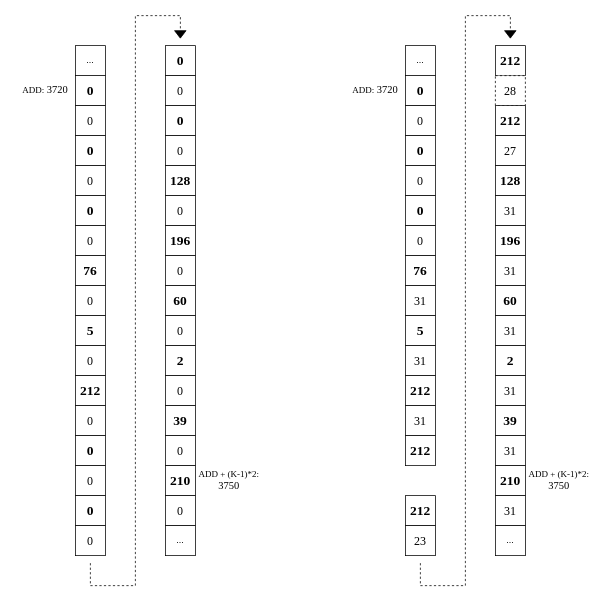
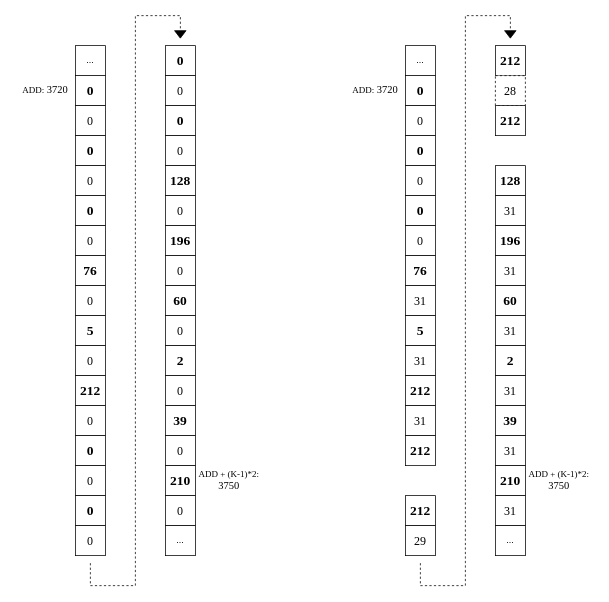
  <mxCell id="0" />
  <mxCell id="1" parent="0" />
  <mxCell id="2" value="&lt;font size=&quot;1&quot; face=&quot;Times New Roman&quot;&gt;&lt;b style=&quot;font-size: 18px;&quot;&gt;0&lt;/b&gt;&lt;/font&gt;" style="whiteSpace=wrap;html=1;aspect=fixed;" vertex="1" parent="1"><mxGeometry x="100" y="100" width="40" height="40" as="geometry" /></mxCell>
  <mxCell id="3" value="..." style="whiteSpace=wrap;html=1;aspect=fixed;" vertex="1" parent="1"><mxGeometry x="100" y="60" width="40" height="40" as="geometry" /></mxCell>
  <mxCell id="4" value="&lt;font style=&quot;font-size: 16px;&quot; face=&quot;Times New Roman&quot;&gt;0&lt;/font&gt;" style="whiteSpace=wrap;html=1;aspect=fixed;" vertex="1" parent="1"><mxGeometry x="100" y="140" width="40" height="40" as="geometry" /></mxCell>
  <mxCell id="5" value="&lt;font size=&quot;1&quot; face=&quot;Times New Roman&quot;&gt;&lt;b style=&quot;font-size: 18px;&quot;&gt;0&lt;/b&gt;&lt;/font&gt;" style="whiteSpace=wrap;html=1;aspect=fixed;" vertex="1" parent="1"><mxGeometry x="100" y="180" width="40" height="40" as="geometry" /></mxCell>
  <mxCell id="6" value="&lt;font style=&quot;font-size: 16px;&quot; face=&quot;Times New Roman&quot;&gt;0&lt;/font&gt;" style="whiteSpace=wrap;html=1;aspect=fixed;" vertex="1" parent="1"><mxGeometry x="100" y="220" width="40" height="40" as="geometry" /></mxCell>
  <mxCell id="7" value="&lt;font size=&quot;1&quot; face=&quot;Times New Roman&quot;&gt;&lt;b style=&quot;font-size: 18px;&quot;&gt;0&lt;/b&gt;&lt;/font&gt;" style="whiteSpace=wrap;html=1;aspect=fixed;" vertex="1" parent="1"><mxGeometry x="100" y="260" width="40" height="40" as="geometry" /></mxCell>
  <mxCell id="8" value="&lt;font style=&quot;font-size: 16px;&quot; face=&quot;Times New Roman&quot;&gt;0&lt;/font&gt;" style="whiteSpace=wrap;html=1;aspect=fixed;" vertex="1" parent="1"><mxGeometry x="100" y="300" width="40" height="40" as="geometry" /></mxCell>
  <mxCell id="9" value="&lt;font size=&quot;1&quot; face=&quot;Times New Roman&quot;&gt;&lt;b style=&quot;font-size: 18px;&quot;&gt;76&lt;/b&gt;&lt;/font&gt;" style="whiteSpace=wrap;html=1;aspect=fixed;" vertex="1" parent="1"><mxGeometry x="100" y="340" width="40" height="40" as="geometry" /></mxCell>
  <mxCell id="10" value="&lt;font style=&quot;font-size: 16px;&quot; face=&quot;Times New Roman&quot;&gt;0&lt;/font&gt;" style="whiteSpace=wrap;html=1;aspect=fixed;" vertex="1" parent="1"><mxGeometry x="100" y="380" width="40" height="40" as="geometry" /></mxCell>
  <mxCell id="11" value="&lt;font size=&quot;1&quot; face=&quot;Times New Roman&quot;&gt;&lt;b style=&quot;font-size: 18px;&quot;&gt;5&lt;/b&gt;&lt;/font&gt;" style="whiteSpace=wrap;html=1;aspect=fixed;" vertex="1" parent="1"><mxGeometry x="100" y="420" width="40" height="40" as="geometry" /></mxCell>
  <mxCell id="12" value="&lt;font style=&quot;font-size: 16px;&quot; face=&quot;Times New Roman&quot;&gt;0&lt;/font&gt;" style="whiteSpace=wrap;html=1;aspect=fixed;" vertex="1" parent="1"><mxGeometry x="100" y="460" width="40" height="40" as="geometry" /></mxCell>
  <mxCell id="13" value="&lt;font size=&quot;1&quot; face=&quot;Times New Roman&quot;&gt;&lt;b style=&quot;font-size: 18px;&quot;&gt;212&lt;/b&gt;&lt;/font&gt;" style="whiteSpace=wrap;html=1;aspect=fixed;" vertex="1" parent="1"><mxGeometry x="100" y="500" width="40" height="40" as="geometry" /></mxCell>
  <mxCell id="14" value="&lt;font style=&quot;font-size: 16px;&quot; face=&quot;Times New Roman&quot;&gt;0&lt;/font&gt;" style="whiteSpace=wrap;html=1;aspect=fixed;" vertex="1" parent="1"><mxGeometry x="100" y="540" width="40" height="40" as="geometry" /></mxCell>
  <mxCell id="15" value="&lt;font size=&quot;1&quot; face=&quot;Times New Roman&quot;&gt;&lt;b style=&quot;font-size: 18px;&quot;&gt;0&lt;/b&gt;&lt;/font&gt;" style="whiteSpace=wrap;html=1;aspect=fixed;" vertex="1" parent="1"><mxGeometry x="100" y="580" width="40" height="40" as="geometry" /></mxCell>
  <mxCell id="16" value="&lt;font style=&quot;font-size: 16px;&quot; face=&quot;Times New Roman&quot;&gt;0&lt;/font&gt;" style="whiteSpace=wrap;html=1;aspect=fixed;" vertex="1" parent="1"><mxGeometry x="100" y="620" width="40" height="40" as="geometry" /></mxCell>
  <mxCell id="17" value="&lt;font size=&quot;1&quot; face=&quot;Times New Roman&quot;&gt;&lt;b style=&quot;font-size: 18px;&quot;&gt;0&lt;/b&gt;&lt;/font&gt;" style="whiteSpace=wrap;html=1;aspect=fixed;" vertex="1" parent="1"><mxGeometry x="100" y="660" width="40" height="40" as="geometry" /></mxCell>
  <mxCell id="18" value="&lt;font style=&quot;font-size: 16px;&quot; face=&quot;Times New Roman&quot;&gt;0&lt;/font&gt;" style="whiteSpace=wrap;html=1;aspect=fixed;" vertex="1" parent="1"><mxGeometry x="100" y="700" width="40" height="40" as="geometry" /></mxCell>
  <mxCell id="19" value="&lt;font size=&quot;1&quot; face=&quot;Times New Roman&quot;&gt;&lt;b style=&quot;font-size: 18px;&quot;&gt;0&lt;/b&gt;&lt;/font&gt;" style="whiteSpace=wrap;html=1;aspect=fixed;" vertex="1" parent="1"><mxGeometry x="220" y="60" width="40" height="40" as="geometry" /></mxCell>
  <mxCell id="20" value="&lt;font style=&quot;font-size: 16px;&quot; face=&quot;Times New Roman&quot;&gt;0&lt;/font&gt;" style="whiteSpace=wrap;html=1;aspect=fixed;" vertex="1" parent="1"><mxGeometry x="220" y="100" width="40" height="40" as="geometry" /></mxCell>
  <mxCell id="21" value="&lt;font size=&quot;1&quot; face=&quot;Times New Roman&quot;&gt;&lt;b style=&quot;font-size: 18px;&quot;&gt;0&lt;/b&gt;&lt;/font&gt;" style="whiteSpace=wrap;html=1;aspect=fixed;" vertex="1" parent="1"><mxGeometry x="220" y="140" width="40" height="40" as="geometry" /></mxCell>
  <mxCell id="22" value="&lt;font style=&quot;font-size: 16px;&quot; face=&quot;Times New Roman&quot;&gt;0&lt;/font&gt;" style="whiteSpace=wrap;html=1;aspect=fixed;" vertex="1" parent="1"><mxGeometry x="220" y="180" width="40" height="40" as="geometry" /></mxCell>
  <mxCell id="23" value="&lt;font size=&quot;1&quot; face=&quot;Times New Roman&quot;&gt;&lt;b style=&quot;font-size: 18px;&quot;&gt;128&lt;/b&gt;&lt;/font&gt;" style="whiteSpace=wrap;html=1;aspect=fixed;" vertex="1" parent="1"><mxGeometry x="220" y="220" width="40" height="40" as="geometry" /></mxCell>
  <mxCell id="24" value="&lt;font style=&quot;font-size: 16px;&quot; face=&quot;Times New Roman&quot;&gt;0&lt;/font&gt;" style="whiteSpace=wrap;html=1;aspect=fixed;" vertex="1" parent="1"><mxGeometry x="220" y="260" width="40" height="40" as="geometry" /></mxCell>
  <mxCell id="25" value="&lt;font size=&quot;1&quot; face=&quot;Times New Roman&quot;&gt;&lt;b style=&quot;font-size: 18px;&quot;&gt;196&lt;/b&gt;&lt;/font&gt;" style="whiteSpace=wrap;html=1;aspect=fixed;" vertex="1" parent="1"><mxGeometry x="220" y="300" width="40" height="40" as="geometry" /></mxCell>
  <mxCell id="26" value="&lt;font style=&quot;font-size: 16px;&quot; face=&quot;Times New Roman&quot;&gt;0&lt;/font&gt;" style="whiteSpace=wrap;html=1;aspect=fixed;" vertex="1" parent="1"><mxGeometry x="220" y="340" width="40" height="40" as="geometry" /></mxCell>
  <mxCell id="27" value="&lt;font size=&quot;1&quot; face=&quot;Times New Roman&quot;&gt;&lt;b style=&quot;font-size: 18px;&quot;&gt;60&lt;/b&gt;&lt;/font&gt;" style="whiteSpace=wrap;html=1;aspect=fixed;" vertex="1" parent="1"><mxGeometry x="220" y="380" width="40" height="40" as="geometry" /></mxCell>
  <mxCell id="28" value="&lt;font style=&quot;font-size: 16px;&quot; face=&quot;Times New Roman&quot;&gt;0&lt;/font&gt;" style="whiteSpace=wrap;html=1;aspect=fixed;" vertex="1" parent="1"><mxGeometry x="220" y="420" width="40" height="40" as="geometry" /></mxCell>
  <mxCell id="29" value="&lt;font size=&quot;1&quot; face=&quot;Times New Roman&quot;&gt;&lt;b style=&quot;font-size: 18px;&quot;&gt;2&lt;/b&gt;&lt;/font&gt;" style="whiteSpace=wrap;html=1;aspect=fixed;" vertex="1" parent="1"><mxGeometry x="220" y="460" width="40" height="40" as="geometry" /></mxCell>
  <mxCell id="30" value="&lt;font style=&quot;font-size: 16px;&quot; face=&quot;Times New Roman&quot;&gt;0&lt;/font&gt;" style="whiteSpace=wrap;html=1;aspect=fixed;" vertex="1" parent="1"><mxGeometry x="220" y="500" width="40" height="40" as="geometry" /></mxCell>
  <mxCell id="31" value="&lt;font size=&quot;1&quot; face=&quot;Times New Roman&quot;&gt;&lt;b style=&quot;font-size: 18px;&quot;&gt;39&lt;/b&gt;&lt;/font&gt;" style="whiteSpace=wrap;html=1;aspect=fixed;" vertex="1" parent="1"><mxGeometry x="220" y="540" width="40" height="40" as="geometry" /></mxCell>
  <mxCell id="32" value="&lt;font style=&quot;font-size: 16px;&quot; face=&quot;Times New Roman&quot;&gt;0&lt;/font&gt;" style="whiteSpace=wrap;html=1;aspect=fixed;" vertex="1" parent="1"><mxGeometry x="220" y="580" width="40" height="40" as="geometry" /></mxCell>
  <mxCell id="33" value="&lt;font size=&quot;1&quot; face=&quot;Times New Roman&quot;&gt;&lt;b style=&quot;font-size: 18px;&quot;&gt;210&lt;/b&gt;&lt;/font&gt;" style="whiteSpace=wrap;html=1;aspect=fixed;" vertex="1" parent="1"><mxGeometry x="220" y="620" width="40" height="40" as="geometry" /></mxCell>
  <mxCell id="34" value="&lt;font style=&quot;font-size: 16px;&quot; face=&quot;Times New Roman&quot;&gt;0&lt;/font&gt;" style="whiteSpace=wrap;html=1;aspect=fixed;" vertex="1" parent="1"><mxGeometry x="220" y="660" width="40" height="40" as="geometry" /></mxCell>
  <mxCell id="35" value="..." style="whiteSpace=wrap;html=1;aspect=fixed;" vertex="1" parent="1"><mxGeometry x="220" y="700" width="40" height="40" as="geometry" /></mxCell>
  <mxCell id="36" value="" style="shape=mxgraph.arrows2.wedgeArrow;html=1;bendable=0;startWidth=7.651;fillColor=strokeColor;defaultFillColor=invert;defaultGradientColor=invert;rounded=0;" edge="1" parent="1"><mxGeometry width="100" height="100" relative="1" as="geometry"><mxPoint x="239.92" y="40" as="sourcePoint" /><mxPoint x="239.92" y="50" as="targetPoint" /></mxGeometry></mxCell>
  <mxCell id="37" value="" style="endArrow=none;dashed=1;html=1;rounded=0;" edge="1" parent="1"><mxGeometry width="50" height="50" relative="1" as="geometry"><mxPoint x="120" y="750" as="sourcePoint" /><mxPoint x="240" y="40" as="targetPoint" /><Array as="points"><mxPoint x="120" y="780" /><mxPoint x="180" y="780" /><mxPoint x="180" y="20" /><mxPoint x="240" y="20" /></Array></mxGeometry></mxCell>
  <mxCell id="38" value="&lt;font size=&quot;1&quot; face=&quot;Times New Roman&quot;&gt;&lt;b style=&quot;font-size: 18px;&quot;&gt;0&lt;/b&gt;&lt;/font&gt;" style="whiteSpace=wrap;html=1;aspect=fixed;" vertex="1" parent="1"><mxGeometry x="540" y="100" width="40" height="40" as="geometry" /></mxCell>
  <mxCell id="39" value="..." style="whiteSpace=wrap;html=1;aspect=fixed;" vertex="1" parent="1"><mxGeometry x="540" y="60" width="40" height="40" as="geometry" /></mxCell>
  <mxCell id="40" value="&lt;font style=&quot;font-size: 16px;&quot; face=&quot;Times New Roman&quot;&gt;0&lt;/font&gt;" style="whiteSpace=wrap;html=1;aspect=fixed;" vertex="1" parent="1"><mxGeometry x="540" y="140" width="40" height="40" as="geometry" /></mxCell>
  <mxCell id="41" value="&lt;font size=&quot;1&quot; face=&quot;Times New Roman&quot;&gt;&lt;b style=&quot;font-size: 18px;&quot;&gt;0&lt;/b&gt;&lt;/font&gt;" style="whiteSpace=wrap;html=1;aspect=fixed;" vertex="1" parent="1"><mxGeometry x="540" y="180" width="40" height="40" as="geometry" /></mxCell>
  <mxCell id="42" value="&lt;font style=&quot;font-size: 16px;&quot; face=&quot;Times New Roman&quot;&gt;0&lt;/font&gt;" style="whiteSpace=wrap;html=1;aspect=fixed;" vertex="1" parent="1"><mxGeometry x="540" y="220" width="40" height="40" as="geometry" /></mxCell>
  <mxCell id="43" value="&lt;font size=&quot;1&quot; face=&quot;Times New Roman&quot;&gt;&lt;b style=&quot;font-size: 18px;&quot;&gt;0&lt;/b&gt;&lt;/font&gt;" style="whiteSpace=wrap;html=1;aspect=fixed;" vertex="1" parent="1"><mxGeometry x="540" y="260" width="40" height="40" as="geometry" /></mxCell>
  <mxCell id="44" value="&lt;font style=&quot;font-size: 16px;&quot; face=&quot;Times New Roman&quot;&gt;0&lt;/font&gt;" style="whiteSpace=wrap;html=1;aspect=fixed;" vertex="1" parent="1"><mxGeometry x="540" y="300" width="40" height="40" as="geometry" /></mxCell>
  <mxCell id="45" value="&lt;font size=&quot;1&quot; face=&quot;Times New Roman&quot;&gt;&lt;b style=&quot;font-size: 18px;&quot;&gt;76&lt;/b&gt;&lt;/font&gt;" style="whiteSpace=wrap;html=1;aspect=fixed;" vertex="1" parent="1"><mxGeometry x="540" y="340" width="40" height="40" as="geometry" /></mxCell>
  <mxCell id="46" value="&lt;font style=&quot;font-size: 16px;&quot; face=&quot;Times New Roman&quot;&gt;31&lt;/font&gt;" style="whiteSpace=wrap;html=1;aspect=fixed;" vertex="1" parent="1"><mxGeometry x="540" y="380" width="40" height="40" as="geometry" /></mxCell>
  <mxCell id="47" value="&lt;font size=&quot;1&quot; face=&quot;Times New Roman&quot;&gt;&lt;b style=&quot;font-size: 18px;&quot;&gt;5&lt;/b&gt;&lt;/font&gt;" style="whiteSpace=wrap;html=1;aspect=fixed;" vertex="1" parent="1"><mxGeometry x="540" y="420" width="40" height="40" as="geometry" /></mxCell>
  <mxCell id="48" value="&lt;font style=&quot;font-size: 16px;&quot; face=&quot;Times New Roman&quot;&gt;31&lt;/font&gt;" style="whiteSpace=wrap;html=1;aspect=fixed;" vertex="1" parent="1"><mxGeometry x="540" y="460" width="40" height="40" as="geometry" /></mxCell>
  <mxCell id="49" value="&lt;font size=&quot;1&quot; face=&quot;Times New Roman&quot;&gt;&lt;b style=&quot;font-size: 18px;&quot;&gt;212&lt;/b&gt;&lt;/font&gt;" style="whiteSpace=wrap;html=1;aspect=fixed;" vertex="1" parent="1"><mxGeometry x="540" y="500" width="40" height="40" as="geometry" /></mxCell>
  <mxCell id="50" value="&lt;font style=&quot;font-size: 16px;&quot; face=&quot;Times New Roman&quot;&gt;31&lt;/font&gt;" style="whiteSpace=wrap;html=1;aspect=fixed;" vertex="1" parent="1"><mxGeometry x="540" y="540" width="40" height="40" as="geometry" /></mxCell>
  <mxCell id="51" value="&lt;font size=&quot;1&quot; face=&quot;Times New Roman&quot;&gt;&lt;b style=&quot;font-size: 18px;&quot;&gt;212&lt;/b&gt;&lt;/font&gt;" style="whiteSpace=wrap;html=1;aspect=fixed;" vertex="1" parent="1"><mxGeometry x="540" y="580" width="40" height="40" as="geometry" /></mxCell>
  <mxCell id="52" value="&lt;font size=&quot;1&quot; face=&quot;Times New Roman&quot;&gt;&lt;b style=&quot;font-size: 18px;&quot;&gt;212&lt;/b&gt;&lt;/font&gt;" style="whiteSpace=wrap;html=1;aspect=fixed;" vertex="1" parent="1"><mxGeometry x="540" y="660" width="40" height="40" as="geometry" /></mxCell>
- <mxCell id="53" value="&lt;font style=&quot;font-size: 16px;&quot; face=&quot;Times New Roman&quot;&gt;23&lt;/font&gt;" style="whiteSpace=wrap;html=1;aspect=fixed;" vertex="1" parent="1"><mxGeometry x="540" y="700" width="40" height="40" as="geometry" /></mxCell>
+ <mxCell id="53" value="&lt;font style=&quot;font-size: 16px;&quot; face=&quot;Times New Roman&quot;&gt;29&lt;/font&gt;" style="whiteSpace=wrap;html=1;aspect=fixed;" vertex="1" parent="1"><mxGeometry x="540" y="700" width="40" height="40" as="geometry" /></mxCell>
  <mxCell id="54" value="&lt;font size=&quot;1&quot; face=&quot;Times New Roman&quot;&gt;&lt;b style=&quot;font-size: 18px;&quot;&gt;212&lt;/b&gt;&lt;/font&gt;" style="whiteSpace=wrap;html=1;aspect=fixed;" vertex="1" parent="1"><mxGeometry x="660" y="60" width="40" height="40" as="geometry" /></mxCell>
  <mxCell id="55" value="&lt;font style=&quot;font-size: 16px;&quot; face=&quot;Times New Roman&quot;&gt;28&lt;/font&gt;" style="whiteSpace=wrap;html=1;aspect=fixed;dashed=1;" vertex="1" parent="1"><mxGeometry x="660" y="100" width="40" height="40" as="geometry" /></mxCell>
  <mxCell id="56" value="&lt;font size=&quot;1&quot; face=&quot;Times New Roman&quot;&gt;&lt;b style=&quot;font-size: 18px;&quot;&gt;212&lt;/b&gt;&lt;/font&gt;" style="whiteSpace=wrap;html=1;aspect=fixed;" vertex="1" parent="1"><mxGeometry x="660" y="140" width="40" height="40" as="geometry" /></mxCell>
- <mxCell id="57" value="&lt;font style=&quot;font-size: 16px;&quot; face=&quot;Times New Roman&quot;&gt;27&lt;/font&gt;" style="whiteSpace=wrap;html=1;aspect=fixed;" vertex="1" parent="1"><mxGeometry x="660" y="180" width="40" height="40" as="geometry" /></mxCell>
  <mxCell id="58" value="&lt;font size=&quot;1&quot; face=&quot;Times New Roman&quot;&gt;&lt;b style=&quot;font-size: 18px;&quot;&gt;128&lt;/b&gt;&lt;/font&gt;" style="whiteSpace=wrap;html=1;aspect=fixed;" vertex="1" parent="1"><mxGeometry x="660" y="220" width="40" height="40" as="geometry" /></mxCell>
  <mxCell id="59" value="&lt;font style=&quot;font-size: 16px;&quot; face=&quot;Times New Roman&quot;&gt;31&lt;/font&gt;" style="whiteSpace=wrap;html=1;aspect=fixed;" vertex="1" parent="1"><mxGeometry x="660" y="260" width="40" height="40" as="geometry" /></mxCell>
  <mxCell id="60" value="&lt;font size=&quot;1&quot; face=&quot;Times New Roman&quot;&gt;&lt;b style=&quot;font-size: 18px;&quot;&gt;196&lt;/b&gt;&lt;/font&gt;" style="whiteSpace=wrap;html=1;aspect=fixed;" vertex="1" parent="1"><mxGeometry x="660" y="300" width="40" height="40" as="geometry" /></mxCell>
  <mxCell id="61" value="&lt;font style=&quot;font-size: 16px;&quot; face=&quot;Times New Roman&quot;&gt;31&lt;/font&gt;" style="whiteSpace=wrap;html=1;aspect=fixed;" vertex="1" parent="1"><mxGeometry x="660" y="340" width="40" height="40" as="geometry" /></mxCell>
  <mxCell id="62" value="&lt;font size=&quot;1&quot; face=&quot;Times New Roman&quot;&gt;&lt;b style=&quot;font-size: 18px;&quot;&gt;60&lt;/b&gt;&lt;/font&gt;" style="whiteSpace=wrap;html=1;aspect=fixed;" vertex="1" parent="1"><mxGeometry x="660" y="380" width="40" height="40" as="geometry" /></mxCell>
  <mxCell id="63" value="&lt;font style=&quot;font-size: 16px;&quot; face=&quot;Times New Roman&quot;&gt;31&lt;/font&gt;" style="whiteSpace=wrap;html=1;aspect=fixed;" vertex="1" parent="1"><mxGeometry x="660" y="420" width="40" height="40" as="geometry" /></mxCell>
  <mxCell id="64" value="&lt;font size=&quot;1&quot; face=&quot;Times New Roman&quot;&gt;&lt;b style=&quot;font-size: 18px;&quot;&gt;2&lt;/b&gt;&lt;/font&gt;" style="whiteSpace=wrap;html=1;aspect=fixed;" vertex="1" parent="1"><mxGeometry x="660" y="460" width="40" height="40" as="geometry" /></mxCell>
  <mxCell id="65" value="&lt;font style=&quot;font-size: 16px;&quot; face=&quot;Times New Roman&quot;&gt;31&lt;/font&gt;" style="whiteSpace=wrap;html=1;aspect=fixed;" vertex="1" parent="1"><mxGeometry x="660" y="500" width="40" height="40" as="geometry" /></mxCell>
  <mxCell id="66" value="&lt;font size=&quot;1&quot; face=&quot;Times New Roman&quot;&gt;&lt;b style=&quot;font-size: 18px;&quot;&gt;39&lt;/b&gt;&lt;/font&gt;" style="whiteSpace=wrap;html=1;aspect=fixed;" vertex="1" parent="1"><mxGeometry x="660" y="540" width="40" height="40" as="geometry" /></mxCell>
  <mxCell id="67" value="&lt;font style=&quot;font-size: 16px;&quot; face=&quot;Times New Roman&quot;&gt;31&lt;/font&gt;" style="whiteSpace=wrap;html=1;aspect=fixed;" vertex="1" parent="1"><mxGeometry x="660" y="580" width="40" height="40" as="geometry" /></mxCell>
  <mxCell id="68" value="&lt;font size=&quot;1&quot; face=&quot;Times New Roman&quot;&gt;&lt;b style=&quot;font-size: 18px;&quot;&gt;210&lt;/b&gt;&lt;/font&gt;" style="whiteSpace=wrap;html=1;aspect=fixed;" vertex="1" parent="1"><mxGeometry x="660" y="620" width="40" height="40" as="geometry" /></mxCell>
  <mxCell id="69" value="&lt;font style=&quot;font-size: 16px;&quot; face=&quot;Times New Roman&quot;&gt;31&lt;/font&gt;" style="whiteSpace=wrap;html=1;aspect=fixed;" vertex="1" parent="1"><mxGeometry x="660" y="660" width="40" height="40" as="geometry" /></mxCell>
  <mxCell id="70" value="..." style="whiteSpace=wrap;html=1;aspect=fixed;" vertex="1" parent="1"><mxGeometry x="660" y="700" width="40" height="40" as="geometry" /></mxCell>
  <mxCell id="71" value="" style="shape=mxgraph.arrows2.wedgeArrow;html=1;bendable=0;startWidth=7.651;fillColor=strokeColor;defaultFillColor=invert;defaultGradientColor=invert;rounded=0;" edge="1" parent="1"><mxGeometry width="100" height="100" relative="1" as="geometry"><mxPoint x="679.92" y="40" as="sourcePoint" /><mxPoint x="679.92" y="50" as="targetPoint" /></mxGeometry></mxCell>
  <mxCell id="72" value="" style="endArrow=none;dashed=1;html=1;rounded=0;" edge="1" parent="1"><mxGeometry width="50" height="50" relative="1" as="geometry"><mxPoint x="560" y="750" as="sourcePoint" /><mxPoint x="680" y="40" as="targetPoint" /><Array as="points"><mxPoint x="560" y="780" /><mxPoint x="620" y="780" /><mxPoint x="620" y="20" /><mxPoint x="680" y="20" /></Array></mxGeometry></mxCell>
  <mxCell id="73" value="&lt;font face=&quot;Times New Roman&quot;&gt;ADD: &lt;/font&gt;&lt;font style=&quot;font-size: 14px;&quot; face=&quot;Times New Roman&quot;&gt;3720&lt;/font&gt;" style="text;html=1;align=center;verticalAlign=middle;whiteSpace=wrap;rounded=0;" vertex="1" parent="1"><mxGeometry x="20" y="105" width="80" height="30" as="geometry" /></mxCell>
  <mxCell id="74" value="&lt;font face=&quot;Times New Roman&quot;&gt;ADD: &lt;/font&gt;&lt;font style=&quot;font-size: 14px;&quot; face=&quot;Times New Roman&quot;&gt;3720&lt;/font&gt;" style="text;html=1;align=center;verticalAlign=middle;whiteSpace=wrap;rounded=0;" vertex="1" parent="1"><mxGeometry x="460" y="105" width="80" height="30" as="geometry" /></mxCell>
  <mxCell id="75" value="&lt;font face=&quot;Times New Roman&quot;&gt;ADD + (K-1)*2: &lt;/font&gt;&lt;font style=&quot;font-size: 14px;&quot; face=&quot;Times New Roman&quot;&gt;3750&lt;/font&gt;" style="text;html=1;align=center;verticalAlign=middle;whiteSpace=wrap;rounded=0;" vertex="1" parent="1"><mxGeometry x="260" y="625" width="90" height="30" as="geometry" /></mxCell>
  <mxCell id="76" value="&lt;font face=&quot;Times New Roman&quot;&gt;ADD + (K-1)*2: &lt;/font&gt;&lt;font style=&quot;font-size: 14px;&quot; face=&quot;Times New Roman&quot;&gt;3750&lt;/font&gt;" style="text;html=1;align=center;verticalAlign=middle;whiteSpace=wrap;rounded=0;" vertex="1" parent="1"><mxGeometry x="700" y="625" width="90" height="30" as="geometry" /></mxCell>
